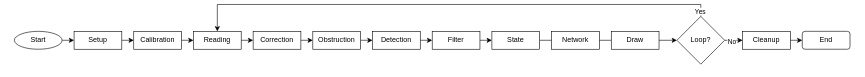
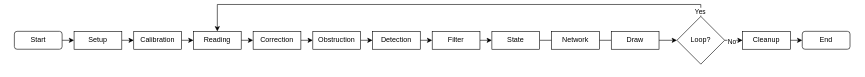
  <mxCell id="0" />
  <mxCell id="1" parent="0" />
  <mxCell id="2" style="edgeStyle=orthogonalEdgeStyle;rounded=0;orthogonalLoop=1;jettySize=auto;html=1;exitX=1;exitY=0.5;exitDx=0;exitDy=0;entryX=0;entryY=0.5;entryDx=0;entryDy=0;" edge="1" parent="1" target="6"><mxGeometry relative="1" as="geometry"><mxPoint x="200" y="60" as="sourcePoint" /></mxGeometry></mxCell>
  <mxCell id="3" style="edgeStyle=orthogonalEdgeStyle;rounded=0;orthogonalLoop=1;jettySize=auto;html=1;exitX=1;exitY=0.5;exitDx=0;exitDy=0;entryX=0;entryY=0.5;entryDx=0;entryDy=0;" edge="1" parent="1" source="4" target="31"><mxGeometry relative="1" as="geometry" /></mxCell>
- <mxCell id="4" value="&lt;div&gt;Start&lt;/div&gt;" style="ellipse;whiteSpace=wrap;html=1;" vertex="1" parent="1"><mxGeometry x="20" y="45" width="80" height="30" as="geometry" /></mxCell>
+ <mxCell id="4" value="&lt;div&gt;Start&lt;/div&gt;" style="rounded=1;whiteSpace=wrap;html=1;" vertex="1" parent="1"><mxGeometry x="20" y="45" width="80" height="30" as="geometry" /></mxCell>
  <mxCell id="5" style="edgeStyle=orthogonalEdgeStyle;rounded=0;orthogonalLoop=1;jettySize=auto;html=1;exitX=1;exitY=0.5;exitDx=0;exitDy=0;entryX=0;entryY=0.5;entryDx=0;entryDy=0;" edge="1" parent="1" source="6" target="10"><mxGeometry relative="1" as="geometry" /></mxCell>
  <mxCell id="6" value="Calibration" style="rounded=0;whiteSpace=wrap;html=1;" vertex="1" parent="1"><mxGeometry x="220" y="45" width="80" height="30" as="geometry" /></mxCell>
  <mxCell id="7" style="edgeStyle=orthogonalEdgeStyle;rounded=0;orthogonalLoop=1;jettySize=auto;html=1;exitX=1;exitY=0.5;exitDx=0;exitDy=0;entryX=0;entryY=0.5;entryDx=0;entryDy=0;" edge="1" parent="1" source="8" target="12"><mxGeometry relative="1" as="geometry" /></mxCell>
  <mxCell id="8" value="Correction" style="rounded=0;whiteSpace=wrap;html=1;" vertex="1" parent="1"><mxGeometry x="420" y="45" width="80" height="30" as="geometry" /></mxCell>
  <mxCell id="9" style="edgeStyle=orthogonalEdgeStyle;rounded=0;orthogonalLoop=1;jettySize=auto;html=1;exitX=1;exitY=0.5;exitDx=0;exitDy=0;entryX=0;entryY=0.5;entryDx=0;entryDy=0;" edge="1" parent="1" source="10" target="8"><mxGeometry relative="1" as="geometry" /></mxCell>
  <mxCell id="10" value="Reading" style="rounded=0;whiteSpace=wrap;html=1;" vertex="1" parent="1"><mxGeometry x="320" y="45" width="80" height="30" as="geometry" /></mxCell>
  <mxCell id="11" style="edgeStyle=orthogonalEdgeStyle;rounded=0;orthogonalLoop=1;jettySize=auto;html=1;exitX=1;exitY=0.5;exitDx=0;exitDy=0;entryX=0;entryY=0.5;entryDx=0;entryDy=0;" edge="1" parent="1" source="12" target="14"><mxGeometry relative="1" as="geometry" /></mxCell>
  <mxCell id="12" value="Obstruction" style="rounded=0;whiteSpace=wrap;html=1;" vertex="1" parent="1"><mxGeometry x="520" y="45" width="80" height="30" as="geometry" /></mxCell>
  <mxCell id="13" style="edgeStyle=orthogonalEdgeStyle;rounded=0;orthogonalLoop=1;jettySize=auto;html=1;exitX=1;exitY=0.5;exitDx=0;exitDy=0;entryX=0;entryY=0.5;entryDx=0;entryDy=0;" edge="1" parent="1" source="14" target="16"><mxGeometry relative="1" as="geometry" /></mxCell>
  <mxCell id="14" value="Detection" style="rounded=0;whiteSpace=wrap;html=1;" vertex="1" parent="1"><mxGeometry x="620" y="45" width="80" height="30" as="geometry" /></mxCell>
  <mxCell id="15" style="edgeStyle=orthogonalEdgeStyle;rounded=0;orthogonalLoop=1;jettySize=auto;html=1;exitX=1;exitY=0.5;exitDx=0;exitDy=0;entryX=0;entryY=0.5;entryDx=0;entryDy=0;" edge="1" parent="1" source="16" target="18"><mxGeometry relative="1" as="geometry" /></mxCell>
  <mxCell id="16" value="Filter" style="rounded=0;whiteSpace=wrap;html=1;" vertex="1" parent="1"><mxGeometry x="720" y="45" width="80" height="30" as="geometry" /></mxCell>
  <mxCell id="17" style="edgeStyle=orthogonalEdgeStyle;rounded=0;orthogonalLoop=1;jettySize=auto;html=1;exitX=1;exitY=0.5;exitDx=0;exitDy=0;entryX=0;entryY=0.5;entryDx=0;entryDy=0;endArrow=none;" edge="1" parent="1" source="18" target="20"><mxGeometry relative="1" as="geometry" /></mxCell>
  <mxCell id="18" value="State" style="rounded=0;whiteSpace=wrap;html=1;" vertex="1" parent="1"><mxGeometry x="820" y="45" width="80" height="30" as="geometry" /></mxCell>
  <mxCell id="19" style="edgeStyle=orthogonalEdgeStyle;rounded=0;orthogonalLoop=1;jettySize=auto;html=1;exitX=1;exitY=0.5;exitDx=0;exitDy=0;entryX=0;entryY=0.5;entryDx=0;entryDy=0;endArrow=none;" edge="1" parent="1" source="20" target="22"><mxGeometry relative="1" as="geometry" /></mxCell>
  <mxCell id="20" value="Network" style="rounded=0;whiteSpace=wrap;html=1;" vertex="1" parent="1"><mxGeometry x="920" y="45" width="80" height="30" as="geometry" /></mxCell>
  <mxCell id="21" style="edgeStyle=orthogonalEdgeStyle;rounded=0;orthogonalLoop=1;jettySize=auto;html=1;exitX=1;exitY=0.5;exitDx=0;exitDy=0;entryX=0;entryY=0.5;entryDx=0;entryDy=0;" edge="1" parent="1" source="22" target="28"><mxGeometry relative="1" as="geometry" /></mxCell>
  <mxCell id="22" value="Draw" style="rounded=0;whiteSpace=wrap;html=1;" vertex="1" parent="1"><mxGeometry x="1020" y="45" width="80" height="30" as="geometry" /></mxCell>
  <mxCell id="23" value="End" style="rounded=1;whiteSpace=wrap;html=1;" vertex="1" parent="1"><mxGeometry x="1340" y="45" width="80" height="30" as="geometry" /></mxCell>
  <mxCell id="24" style="edgeStyle=orthogonalEdgeStyle;rounded=0;orthogonalLoop=1;jettySize=auto;html=1;exitX=0.5;exitY=0;exitDx=0;exitDy=0;entryX=0.5;entryY=0;entryDx=0;entryDy=0;" edge="1" parent="1" source="28" target="10"><mxGeometry relative="1" as="geometry" /></mxCell>
  <mxCell id="25" value="Yes" style="edgeLabel;html=1;align=center;verticalAlign=middle;resizable=0;points=[];" vertex="1" connectable="0" parent="24"><mxGeometry x="-0.979" y="2" relative="1" as="geometry"><mxPoint as="offset" /></mxGeometry></mxCell>
  <mxCell id="26" style="edgeStyle=orthogonalEdgeStyle;rounded=0;orthogonalLoop=1;jettySize=auto;html=1;exitX=1;exitY=0.5;exitDx=0;exitDy=0;entryX=0;entryY=0.5;entryDx=0;entryDy=0;" edge="1" parent="1" source="28" target="30"><mxGeometry relative="1" as="geometry" /></mxCell>
  <mxCell id="27" value="No" style="edgeLabel;html=1;align=center;verticalAlign=middle;resizable=0;points=[];" vertex="1" connectable="0" parent="26"><mxGeometry x="-0.28" y="-2" relative="1" as="geometry"><mxPoint as="offset" /></mxGeometry></mxCell>
  <mxCell id="28" value="Loop?" style="rhombus;whiteSpace=wrap;html=1;" vertex="1" parent="1"><mxGeometry x="1130" y="20" width="80" height="80" as="geometry" /></mxCell>
  <mxCell id="29" style="edgeStyle=orthogonalEdgeStyle;rounded=0;orthogonalLoop=1;jettySize=auto;html=1;exitX=1;exitY=0.5;exitDx=0;exitDy=0;entryX=0;entryY=0.5;entryDx=0;entryDy=0;" edge="1" parent="1" source="30" target="23"><mxGeometry relative="1" as="geometry" /></mxCell>
  <mxCell id="30" value="Cleanup" style="rounded=0;whiteSpace=wrap;html=1;" vertex="1" parent="1"><mxGeometry x="1240" y="45" width="80" height="30" as="geometry" /></mxCell>
  <mxCell id="31" value="Setup" style="rounded=0;whiteSpace=wrap;html=1;" vertex="1" parent="1"><mxGeometry x="120" y="45" width="80" height="30" as="geometry" /></mxCell>
